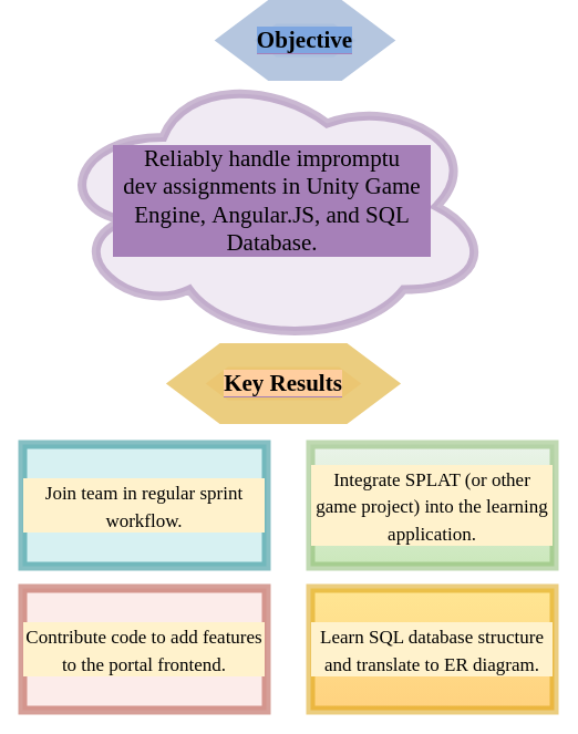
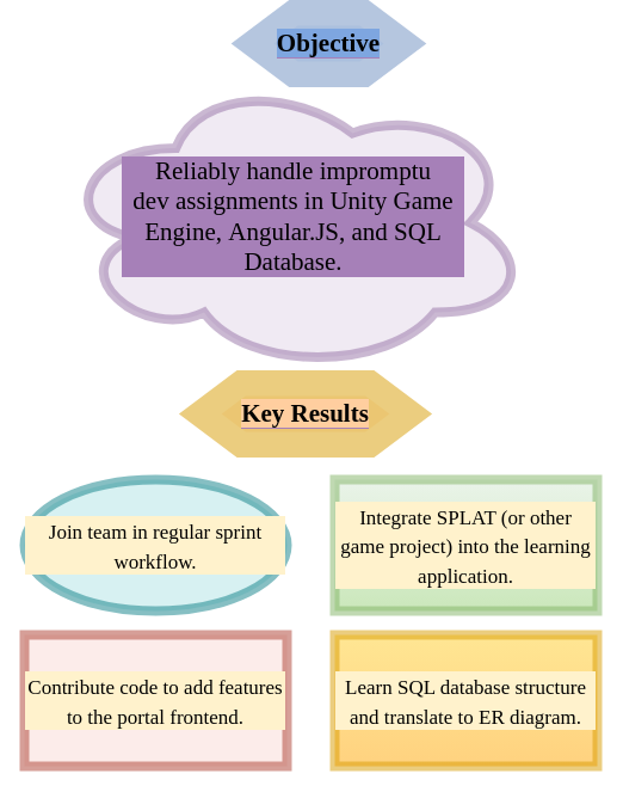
  <mxCell id="0" />
  <mxCell id="1" parent="0" />
  <mxCell id="2" value="&lt;div style=&quot;text-align: justify; font-size: 21px;&quot;&gt;&lt;br&gt;&lt;/div&gt;" style="ellipse;shape=cloud;whiteSpace=wrap;html=1;fillColor=#e1d5e7;strokeColor=#9673a6;strokeWidth=8;opacity=50;" vertex="1" parent="1"><mxGeometry x="48" y="60" width="395" height="250" as="geometry" /></mxCell>
- <mxCell id="3" value="&lt;font face=&quot;Tahoma&quot; style=&quot;font-size: 17px;&quot;&gt;Join team in regular sprint workflow.&lt;/font&gt;" style="rounded=0;whiteSpace=wrap;html=1;labelBackgroundColor=#FFF2CC;fontSize=20;strokeWidth=8;opacity=50;fillColor=#b0e3e6;strokeColor=#0e8088;" vertex="1" parent="1"><mxGeometry x="20" y="400" width="220" height="110" as="geometry" /></mxCell>
+ <mxCell id="3" value="&lt;font face=&quot;Tahoma&quot; style=&quot;font-size: 17px;&quot;&gt;Join team in regular sprint workflow.&lt;/font&gt;" style="ellipse;whiteSpace=wrap;html=1;labelBackgroundColor=#FFF2CC;fontSize=20;strokeWidth=8;opacity=50;fillColor=#b0e3e6;strokeColor=#0e8088;" vertex="1" parent="1"><mxGeometry x="20" y="400" width="220" height="110" as="geometry" /></mxCell>
  <mxCell id="4" value="&lt;span style=&quot;font-size: 17px;&quot;&gt;&lt;font face=&quot;Tahoma&quot;&gt;Integrate SPLAT (or other game project) into the learning application.&lt;/font&gt;&lt;/span&gt;" style="rounded=0;whiteSpace=wrap;html=1;labelBackgroundColor=#FFF2CC;fontSize=20;strokeWidth=8;opacity=50;fillColor=#d5e8d4;strokeColor=#82b366;gradientColor=#97d077;" vertex="1" parent="1"><mxGeometry x="280" y="400" width="220" height="110" as="geometry" /></mxCell>
  <mxCell id="5" value="&lt;font face=&quot;Tahoma&quot; style=&quot;font-size: 17px;&quot;&gt;Contribute code to add features to the portal frontend.&lt;/font&gt;" style="rounded=0;whiteSpace=wrap;html=1;labelBackgroundColor=#FFF2CC;fontSize=20;strokeWidth=8;opacity=50;fillColor=#fad9d5;strokeColor=#ae4132;" vertex="1" parent="1"><mxGeometry x="20" y="530" width="220" height="110" as="geometry" /></mxCell>
  <mxCell id="6" value="&lt;font face=&quot;Tahoma&quot; style=&quot;font-size: 17px;&quot;&gt;Learn SQL database structure and translate to ER diagram.&lt;/font&gt;" style="rounded=0;whiteSpace=wrap;html=1;labelBackgroundColor=#FFF2CC;fontSize=20;strokeWidth=8;opacity=50;fillColor=#ffcd28;strokeColor=#d79b00;gradientColor=#ffa500;" vertex="1" parent="1"><mxGeometry x="280" y="530" width="220" height="110" as="geometry" /></mxCell>
  <mxCell id="7" value="&lt;span style=&quot;text-align: justify;&quot;&gt;Reliably handle impromptu dev&amp;nbsp;&lt;/span&gt;&lt;span style=&quot;text-align: justify;&quot;&gt;assignments in&amp;nbsp;&lt;/span&gt;&lt;span style=&quot;text-align: justify;&quot;&gt;Unity Game Engine,&amp;nbsp;&lt;/span&gt;&lt;span style=&quot;text-align: justify;&quot;&gt;Angular.JS,&amp;nbsp;&lt;/span&gt;&lt;span style=&quot;text-align: justify;&quot;&gt;and SQL Databas&lt;span style=&quot;background-color: rgb(166, 128, 184);&quot;&gt;e&lt;/span&gt;&lt;/span&gt;&lt;span style=&quot;text-align: justify; background-color: rgb(166, 128, 184);&quot;&gt;.&lt;/span&gt;" style="text;html=1;strokeColor=none;fillColor=none;align=center;verticalAlign=middle;whiteSpace=wrap;rounded=0;labelBackgroundColor=#A680B8;fontFamily=Tahoma;fontSize=21;opacity=50;strokeWidth=43;" vertex="1" parent="1"><mxGeometry x="101.13" y="70" width="288.75" height="220" as="geometry" /></mxCell>
  <mxCell id="8" value="&lt;b style=&quot;background-color: rgb(126, 166, 224);&quot;&gt;Objective&lt;/b&gt;" style="shape=hexagon;perimeter=hexagonPerimeter2;whiteSpace=wrap;html=1;fixedSize=1;labelBackgroundColor=#A680B8;fontFamily=Tahoma;fontSize=21;strokeWidth=43;fillColor=#dae8fc;opacity=50;strokeColor=#6c8ebf;" vertex="1" parent="1"><mxGeometry x="229" y="20" width="92" height="30" as="geometry" /></mxCell>
  <mxCell id="9" value="&lt;b style=&quot;background-color: rgb(255, 206, 159);&quot;&gt;Key Results&lt;/b&gt;" style="shape=hexagon;perimeter=hexagonPerimeter2;whiteSpace=wrap;html=1;fixedSize=1;labelBackgroundColor=#A680B8;fontFamily=Tahoma;fontSize=21;strokeWidth=43;fillColor=#ffe6cc;opacity=50;strokeColor=#d79b00;" vertex="1" parent="1"><mxGeometry x="185.25" y="330" width="140.5" height="30" as="geometry" /></mxCell>
